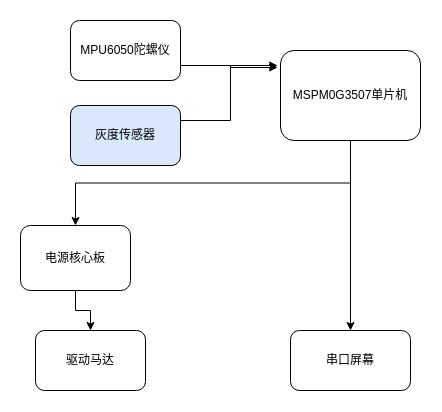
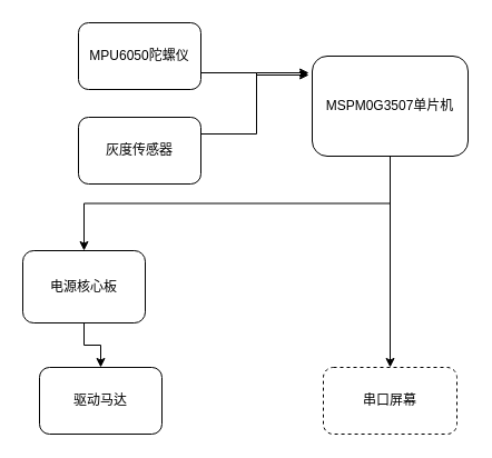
  <mxCell id="0" />
  <mxCell id="1" parent="0" />
  <mxCell id="2" style="edgeStyle=orthogonalEdgeStyle;rounded=0;orthogonalLoop=1;jettySize=auto;html=1;exitX=0.5;exitY=1;exitDx=0;exitDy=0;entryX=0.5;entryY=0;entryDx=0;entryDy=0;" edge="1" parent="1" source="4" target="6"><mxGeometry relative="1" as="geometry" /></mxCell>
  <mxCell id="3" style="edgeStyle=orthogonalEdgeStyle;rounded=0;orthogonalLoop=1;jettySize=auto;html=1;exitX=0.5;exitY=1;exitDx=0;exitDy=0;entryX=0.5;entryY=0;entryDx=0;entryDy=0;" edge="1" parent="1" source="4" target="9"><mxGeometry relative="1" as="geometry" /></mxCell>
  <mxCell id="4" value="MSPM0G3507单片机" style="rounded=1;whiteSpace=wrap;html=1;" vertex="1" parent="1"><mxGeometry x="280" y="50" width="140" height="90" as="geometry" /></mxCell>
  <mxCell id="5" style="edgeStyle=orthogonalEdgeStyle;rounded=0;orthogonalLoop=1;jettySize=auto;html=1;exitX=0.5;exitY=1;exitDx=0;exitDy=0;entryX=0.5;entryY=0;entryDx=0;entryDy=0;" edge="1" parent="1" source="6" target="7"><mxGeometry relative="1" as="geometry" /></mxCell>
  <mxCell id="6" value="电源核心板" style="rounded=1;whiteSpace=wrap;html=1;" vertex="1" parent="1"><mxGeometry x="20" y="225" width="110" height="65" as="geometry" /></mxCell>
  <mxCell id="7" value="驱动马达" style="rounded=1;whiteSpace=wrap;html=1;" vertex="1" parent="1"><mxGeometry x="35" y="330" width="110" height="60" as="geometry" /></mxCell>
- <mxCell id="8" value="灰度传感器" style="rounded=1;whiteSpace=wrap;html=1;fillColor=#dae8fc;" vertex="1" parent="1"><mxGeometry x="70" y="105" width="110" height="60" as="geometry" /></mxCell>
- <mxCell id="9" value="串口屏幕" style="rounded=1;whiteSpace=wrap;html=1;" vertex="1" parent="1"><mxGeometry x="290" y="330" width="120" height="60" as="geometry" /></mxCell>
+ <mxCell id="8" value="灰度传感器" style="rounded=1;whiteSpace=wrap;html=1;" vertex="1" parent="1"><mxGeometry x="70" y="105" width="110" height="60" as="geometry" /></mxCell>
+ <mxCell id="9" value="串口屏幕" style="rounded=1;whiteSpace=wrap;html=1;dashed=1;" vertex="1" parent="1"><mxGeometry x="290" y="330" width="120" height="60" as="geometry" /></mxCell>
  <mxCell id="10" value="MPU6050陀螺仪" style="rounded=1;whiteSpace=wrap;html=1;" vertex="1" parent="1"><mxGeometry x="70" y="20" width="110" height="60" as="geometry" /></mxCell>
  <mxCell id="11" style="edgeStyle=orthogonalEdgeStyle;rounded=0;orthogonalLoop=1;jettySize=auto;html=1;exitX=1;exitY=0.75;exitDx=0;exitDy=0;entryX=-0.021;entryY=0.189;entryDx=0;entryDy=0;entryPerimeter=0;" edge="1" parent="1" source="10" target="4"><mxGeometry relative="1" as="geometry" /></mxCell>
  <mxCell id="12" style="edgeStyle=orthogonalEdgeStyle;rounded=0;orthogonalLoop=1;jettySize=auto;html=1;exitX=1;exitY=0.25;exitDx=0;exitDy=0;entryX=-0.021;entryY=0.167;entryDx=0;entryDy=0;entryPerimeter=0;" edge="1" parent="1" source="8" target="4"><mxGeometry relative="1" as="geometry" /></mxCell>
